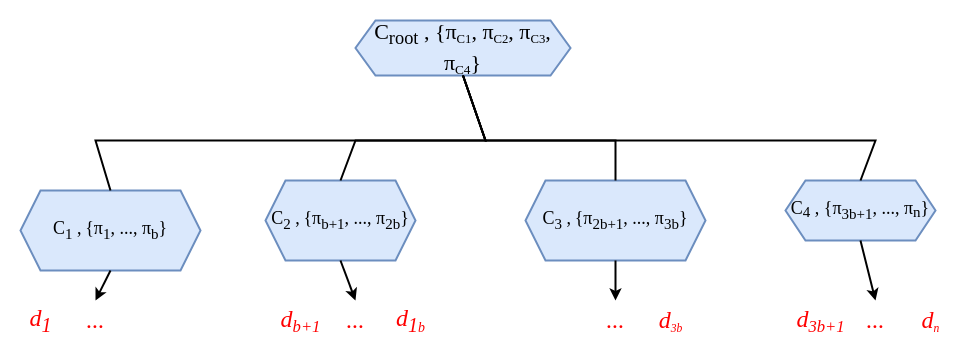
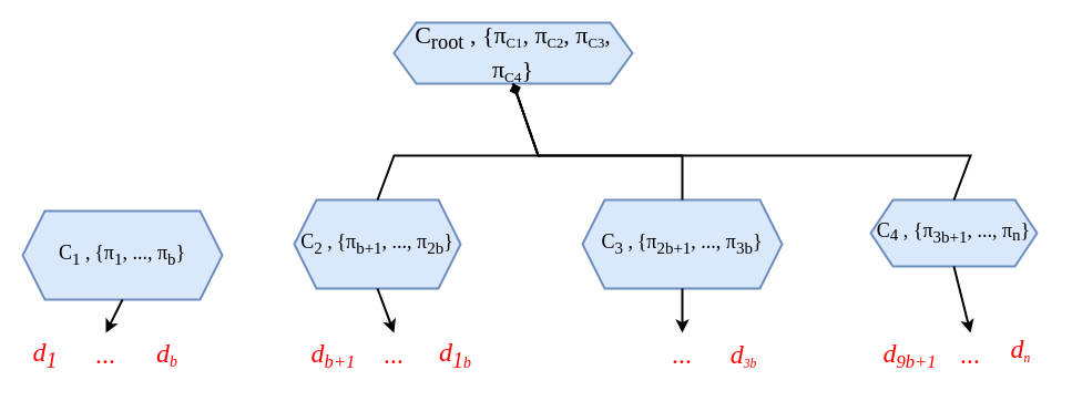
  <mxCell id="0" />
  <mxCell id="1" parent="0" />
  <mxCell id="2" value="&lt;font style=&quot;&quot;&gt;&lt;span style=&quot;font-size: 22px; font-family: &amp;quot;Comic Sans MS&amp;quot;;&quot;&gt;C&lt;/span&gt;&lt;span style=&quot;font-size: 22px; font-family: &amp;quot;Comic Sans MS&amp;quot;;&quot;&gt;&lt;sub&gt;root&lt;/sub&gt;&lt;/span&gt;&lt;span style=&quot;font-size: 22px; font-family: &amp;quot;Comic Sans MS&amp;quot;;&quot;&gt;&amp;nbsp;,&lt;/span&gt;&lt;sub style=&quot;font-size: 22px; font-family: &amp;quot;Comic Sans MS&amp;quot;;&quot;&gt;&amp;nbsp;&lt;/sub&gt;&lt;span style=&quot;font-family: &amp;quot;Comic Sans MS&amp;quot;;&quot;&gt;&lt;span style=&quot;font-size: 22px;&quot;&gt;{&lt;/span&gt;&lt;/span&gt;&lt;span style=&quot;font-family: &amp;quot;Comic Sans MS&amp;quot;; font-size: 22px;&quot;&gt;π&lt;/span&gt;&lt;span style=&quot;font-family: &amp;quot;Comic Sans MS&amp;quot;; font-size: 15.278px;&quot;&gt;&lt;sub&gt;C1&lt;/sub&gt;&lt;/span&gt;&lt;span style=&quot;font-size: 22px; font-family: &amp;quot;Comic Sans MS&amp;quot;;&quot;&gt;,&amp;nbsp;&lt;/span&gt;&lt;span style=&quot;font-family: &amp;quot;Comic Sans MS&amp;quot;; font-size: 22px;&quot;&gt;π&lt;/span&gt;&lt;span style=&quot;font-family: &amp;quot;Comic Sans MS&amp;quot;; font-size: 15.278px;&quot;&gt;&lt;sub&gt;C2&lt;/sub&gt;&lt;/span&gt;&lt;span style=&quot;font-size: 22px; font-family: &amp;quot;Comic Sans MS&amp;quot;;&quot;&gt;,&amp;nbsp;&lt;/span&gt;&lt;span style=&quot;font-family: &amp;quot;Comic Sans MS&amp;quot;; font-size: 22px;&quot;&gt;π&lt;/span&gt;&lt;span style=&quot;font-family: &amp;quot;Comic Sans MS&amp;quot;; font-size: 15.278px;&quot;&gt;&lt;sub&gt;C3&lt;/sub&gt;&lt;/span&gt;&lt;span style=&quot;font-size: 22px; font-family: &amp;quot;Comic Sans MS&amp;quot;;&quot;&gt;, π&lt;/span&gt;&lt;span style=&quot;font-family: &amp;quot;Comic Sans MS&amp;quot;;&quot;&gt;&lt;font style=&quot;font-size: 16px;&quot;&gt;&lt;sub&gt;C4&lt;/sub&gt;&lt;/font&gt;&lt;/span&gt;&lt;span style=&quot;font-size: 22px; font-family: &amp;quot;Comic Sans MS&amp;quot;;&quot;&gt;}&lt;/span&gt;&lt;/font&gt;" style="shape=hexagon;perimeter=hexagonPerimeter2;whiteSpace=wrap;html=1;fixedSize=1;strokeWidth=2;fillColor=#dae8fc;strokeColor=#6c8ebf;" vertex="1" parent="1"><mxGeometry x="355" y="20" width="215" height="55" as="geometry" /></mxCell>
  <mxCell id="3" value="&lt;font face=&quot;Comic Sans MS&quot; style=&quot;font-size: 18px;&quot;&gt;C&lt;sub style=&quot;&quot;&gt;&lt;font style=&quot;&quot;&gt;1&lt;/font&gt;&lt;/sub&gt;&amp;nbsp;,&lt;sub style=&quot;&quot;&gt;&amp;nbsp;&lt;/sub&gt;{π&lt;sub style=&quot;&quot;&gt;&lt;font style=&quot;&quot;&gt;1&lt;/font&gt;&lt;/sub&gt;, ..., π&lt;sub style=&quot;&quot;&gt;&lt;font style=&quot;&quot;&gt;b&lt;/font&gt;&lt;/sub&gt;}&lt;/font&gt;" style="shape=hexagon;perimeter=hexagonPerimeter2;whiteSpace=wrap;html=1;fixedSize=1;strokeWidth=2;fillColor=#dae8fc;strokeColor=#6c8ebf;" vertex="1" parent="1"><mxGeometry x="20" y="190" width="180" height="80" as="geometry" /></mxCell>
  <mxCell id="4" value="&lt;font style=&quot;font-size: 18px;&quot;&gt;&lt;span style=&quot;font-family: &amp;quot;Comic Sans MS&amp;quot;;&quot;&gt;C&lt;/span&gt;&lt;sub style=&quot;font-family: &amp;quot;Comic Sans MS&amp;quot;;&quot;&gt;&lt;font style=&quot;&quot;&gt;2&lt;/font&gt;&lt;/sub&gt;&lt;span style=&quot;font-family: &amp;quot;Comic Sans MS&amp;quot;;&quot;&gt;&amp;nbsp;,&lt;/span&gt;&lt;sub style=&quot;font-family: &amp;quot;Comic Sans MS&amp;quot;;&quot;&gt;&amp;nbsp;&lt;/sub&gt;&lt;span style=&quot;font-family: &amp;quot;Comic Sans MS&amp;quot;;&quot;&gt;{π&lt;/span&gt;&lt;sub style=&quot;font-family: &amp;quot;Comic Sans MS&amp;quot;;&quot;&gt;&lt;font style=&quot;&quot;&gt;b+1&lt;/font&gt;&lt;/sub&gt;&lt;span style=&quot;font-family: &amp;quot;Comic Sans MS&amp;quot;;&quot;&gt;, ..., π&lt;/span&gt;&lt;sub style=&quot;font-family: &amp;quot;Comic Sans MS&amp;quot;;&quot;&gt;&lt;font style=&quot;&quot;&gt;2b&lt;/font&gt;&lt;/sub&gt;&lt;span style=&quot;font-family: &amp;quot;Comic Sans MS&amp;quot;;&quot;&gt;}&lt;/span&gt;&lt;/font&gt;" style="shape=hexagon;perimeter=hexagonPerimeter2;whiteSpace=wrap;html=1;fixedSize=1;strokeWidth=2;fillColor=#dae8fc;strokeColor=#6c8ebf;" vertex="1" parent="1"><mxGeometry x="265" y="180" width="150" height="80" as="geometry" /></mxCell>
  <mxCell id="5" value="&lt;font style=&quot;font-size: 18px;&quot;&gt;&lt;span style=&quot;font-family: &amp;quot;Comic Sans MS&amp;quot;;&quot;&gt;C&lt;/span&gt;&lt;sub style=&quot;font-family: &amp;quot;Comic Sans MS&amp;quot;;&quot;&gt;3&lt;/sub&gt;&lt;span style=&quot;font-family: &amp;quot;Comic Sans MS&amp;quot;;&quot;&gt;&amp;nbsp;,&lt;/span&gt;&lt;sub style=&quot;font-family: &amp;quot;Comic Sans MS&amp;quot;;&quot;&gt;&amp;nbsp;&lt;/sub&gt;&lt;span style=&quot;font-family: &amp;quot;Comic Sans MS&amp;quot;;&quot;&gt;{π&lt;/span&gt;&lt;sub style=&quot;font-family: &amp;quot;Comic Sans MS&amp;quot;;&quot;&gt;2b+1&lt;/sub&gt;&lt;span style=&quot;font-family: &amp;quot;Comic Sans MS&amp;quot;;&quot;&gt;, ..., π&lt;/span&gt;&lt;sub style=&quot;font-family: &amp;quot;Comic Sans MS&amp;quot;;&quot;&gt;3b&lt;/sub&gt;&lt;span style=&quot;font-family: &amp;quot;Comic Sans MS&amp;quot;;&quot;&gt;}&lt;/span&gt;&lt;/font&gt;" style="shape=hexagon;perimeter=hexagonPerimeter2;whiteSpace=wrap;html=1;fixedSize=1;strokeWidth=2;fillColor=#dae8fc;strokeColor=#6c8ebf;" vertex="1" parent="1"><mxGeometry x="525" y="180" width="180" height="80" as="geometry" /></mxCell>
  <mxCell id="6" value="&lt;font style=&quot;&quot;&gt;&lt;span style=&quot;font-size: 18px; font-family: &amp;quot;Comic Sans MS&amp;quot;;&quot;&gt;C&lt;/span&gt;&lt;sub style=&quot;font-family: &amp;quot;Comic Sans MS&amp;quot;;&quot;&gt;&lt;font style=&quot;font-size: 15px;&quot;&gt;4&lt;/font&gt;&lt;/sub&gt;&lt;span style=&quot;font-size: 18px; font-family: &amp;quot;Comic Sans MS&amp;quot;;&quot;&gt;&amp;nbsp;,&lt;/span&gt;&lt;sub style=&quot;font-size: 18px; font-family: &amp;quot;Comic Sans MS&amp;quot;;&quot;&gt;&amp;nbsp;&lt;/sub&gt;&lt;span style=&quot;font-size: 18px; font-family: &amp;quot;Comic Sans MS&amp;quot;;&quot;&gt;{π&lt;/span&gt;&lt;span style=&quot;font-size: 18px; font-family: &amp;quot;Comic Sans MS&amp;quot;;&quot;&gt;&lt;sub&gt;3b+1&lt;/sub&gt;&lt;/span&gt;&lt;span style=&quot;font-family: &amp;quot;Comic Sans MS&amp;quot;;&quot;&gt;&lt;span style=&quot;font-size: 18px;&quot;&gt;, ..., π&lt;/span&gt;&lt;sub style=&quot;&quot;&gt;&lt;font style=&quot;font-size: 15px;&quot;&gt;n&lt;/font&gt;&lt;/sub&gt;&lt;/span&gt;&lt;span style=&quot;font-size: 18px; font-family: &amp;quot;Comic Sans MS&amp;quot;;&quot;&gt;}&lt;/span&gt;&lt;/font&gt;" style="shape=hexagon;perimeter=hexagonPerimeter2;whiteSpace=wrap;html=1;fixedSize=1;strokeWidth=2;fillColor=#dae8fc;strokeColor=#6c8ebf;" vertex="1" parent="1"><mxGeometry x="785" y="180" width="150" height="60" as="geometry" /></mxCell>
  <mxCell id="7" value="&lt;font style=&quot;color: rgb(255, 0, 0);&quot;&gt;d&lt;sub&gt;1&lt;/sub&gt;&lt;/font&gt;" style="text;strokeColor=none;fillColor=none;html=1;fontSize=24;fontStyle=2;verticalAlign=middle;align=center;fontFamily=Comic Sans MS;" vertex="1" parent="1"><mxGeometry x="25" y="300" width="30" height="40" as="geometry" /></mxCell>
  <mxCell id="8" value="&lt;font color=&quot;#ff0000&quot;&gt;...&lt;/font&gt;" style="text;strokeColor=none;fillColor=none;html=1;fontSize=24;fontStyle=2;verticalAlign=middle;align=center;fontFamily=Comic Sans MS;" vertex="1" parent="1"><mxGeometry x="80" y="300" width="30" height="40" as="geometry" /></mxCell>
+ <mxCell id="9" value="&lt;font style=&quot;color: rgb(255, 0, 0);&quot;&gt;d&lt;span style=&quot;font-size: 16.667px;&quot;&gt;&lt;sub&gt;b&lt;/sub&gt;&lt;/span&gt;&lt;/font&gt;" style="text;strokeColor=none;fillColor=none;html=1;fontSize=24;fontStyle=2;verticalAlign=middle;align=center;fontFamily=Comic Sans MS;" vertex="1" parent="1"><mxGeometry x="135" y="300" width="30" height="40" as="geometry" /></mxCell>
  <mxCell id="10" value="&lt;font style=&quot;color: rgb(255, 0, 0);&quot;&gt;d&lt;span style=&quot;font-size: 20px;&quot;&gt;&lt;sub&gt;b+1&lt;/sub&gt;&lt;/span&gt;&lt;/font&gt;" style="text;strokeColor=none;fillColor=none;html=1;fontSize=24;fontStyle=2;verticalAlign=middle;align=center;fontFamily=Comic Sans MS;" vertex="1" parent="1"><mxGeometry x="285" y="300" width="30" height="40" as="geometry" /></mxCell>
  <mxCell id="11" value="&lt;font color=&quot;#ff0000&quot;&gt;...&lt;/font&gt;" style="text;strokeColor=none;fillColor=none;html=1;fontSize=24;fontStyle=2;verticalAlign=middle;align=center;fontFamily=Comic Sans MS;" vertex="1" parent="1"><mxGeometry x="340" y="300" width="30" height="40" as="geometry" /></mxCell>
  <mxCell id="12" value="&lt;font style=&quot;color: rgb(255, 0, 0);&quot;&gt;d&lt;sub&gt;1&lt;span style=&quot;font-size: 13.889px;&quot;&gt;b&lt;/span&gt;&lt;/sub&gt;&lt;/font&gt;" style="text;strokeColor=none;fillColor=none;html=1;fontSize=24;fontStyle=2;verticalAlign=middle;align=center;fontFamily=Comic Sans MS;" vertex="1" parent="1"><mxGeometry x="395" y="300" width="30" height="40" as="geometry" /></mxCell>
  <mxCell id="13" value="&lt;font color=&quot;#ff0000&quot;&gt;...&lt;/font&gt;" style="text;strokeColor=none;fillColor=none;html=1;fontSize=24;fontStyle=2;verticalAlign=middle;align=center;fontFamily=Comic Sans MS;" vertex="1" parent="1"><mxGeometry x="600" y="300" width="30" height="40" as="geometry" /></mxCell>
  <mxCell id="14" value="&lt;font style=&quot;color: rgb(255, 0, 0);&quot;&gt;d&lt;span style=&quot;font-size: 13.889px;&quot;&gt;&lt;sub&gt;3b&lt;/sub&gt;&lt;/span&gt;&lt;/font&gt;" style="text;strokeColor=none;fillColor=none;html=1;fontSize=24;fontStyle=2;verticalAlign=middle;align=center;fontFamily=Comic Sans MS;" vertex="1" parent="1"><mxGeometry x="655" y="300" width="30" height="40" as="geometry" /></mxCell>
- <mxCell id="15" value="&lt;font style=&quot;color: rgb(255, 0, 0);&quot;&gt;d&lt;span style=&quot;font-size: 20px;&quot;&gt;&lt;sub&gt;3b+1&lt;/sub&gt;&lt;/span&gt;&lt;/font&gt;" style="text;strokeColor=none;fillColor=none;html=1;fontSize=24;fontStyle=2;verticalAlign=middle;align=center;fontFamily=Comic Sans MS;" vertex="1" parent="1"><mxGeometry x="805" y="300" width="30" height="40" as="geometry" /></mxCell>
+ <mxCell id="15" value="&lt;font style=&quot;color: rgb(255, 0, 0);&quot;&gt;d&lt;span style=&quot;font-size: 20px;&quot;&gt;&lt;sub&gt;9b+1&lt;/sub&gt;&lt;/span&gt;&lt;/font&gt;" style="text;strokeColor=none;fillColor=none;html=1;fontSize=24;fontStyle=2;verticalAlign=middle;align=center;fontFamily=Comic Sans MS;" vertex="1" parent="1"><mxGeometry x="805" y="300" width="30" height="40" as="geometry" /></mxCell>
  <mxCell id="16" value="&lt;font color=&quot;#ff0000&quot;&gt;...&lt;/font&gt;" style="text;strokeColor=none;fillColor=none;html=1;fontSize=24;fontStyle=2;verticalAlign=middle;align=center;fontFamily=Comic Sans MS;" vertex="1" parent="1"><mxGeometry x="860" y="300" width="30" height="40" as="geometry" /></mxCell>
- <mxCell id="17" value="&lt;font style=&quot;color: rgb(255, 0, 0);&quot;&gt;d&lt;span style=&quot;font-size: 13.889px;&quot;&gt;&lt;sub&gt;n&lt;/sub&gt;&lt;/span&gt;&lt;/font&gt;" style="text;strokeColor=none;fillColor=none;html=1;fontSize=24;fontStyle=2;verticalAlign=middle;align=center;fontFamily=Comic Sans MS;" vertex="1" parent="1"><mxGeometry x="915" y="300" width="30" height="40" as="geometry" /></mxCell>
+ <mxCell id="17" value="&lt;font style=&quot;color: rgb(255, 0, 0);&quot;&gt;d&lt;span style=&quot;font-size: 13.889px;&quot;&gt;&lt;sub&gt;n&lt;/sub&gt;&lt;/span&gt;&lt;/font&gt;" style="text;strokeColor=none;fillColor=none;html=1;fontSize=24;fontStyle=2;verticalAlign=middle;align=center;fontFamily=Comic Sans MS;" vertex="1" parent="1"><mxGeometry x="905" y="295" width="30" height="40" as="geometry" /></mxCell>
  <mxCell id="18" value="" style="endArrow=classic;html=1;rounded=0;exitX=0.5;exitY=1;exitDx=0;exitDy=0;entryX=0.5;entryY=0;entryDx=0;entryDy=0;strokeWidth=2;" edge="1" parent="1" source="3" target="8"><mxGeometry width="50" height="50" relative="1" as="geometry"><mxPoint x="505" y="270" as="sourcePoint" /><mxPoint x="555" y="220" as="targetPoint" /></mxGeometry></mxCell>
  <mxCell id="19" value="" style="endArrow=classic;html=1;rounded=0;exitX=0.5;exitY=1;exitDx=0;exitDy=0;entryX=0.5;entryY=0;entryDx=0;entryDy=0;strokeWidth=2;" edge="1" parent="1" source="4" target="11"><mxGeometry width="50" height="50" relative="1" as="geometry"><mxPoint x="105" y="270" as="sourcePoint" /><mxPoint x="105" y="310" as="targetPoint" /></mxGeometry></mxCell>
  <mxCell id="20" value="" style="endArrow=classic;html=1;rounded=0;exitX=0.5;exitY=1;exitDx=0;exitDy=0;entryX=0.5;entryY=0;entryDx=0;entryDy=0;strokeWidth=2;" edge="1" parent="1" source="5" target="13"><mxGeometry width="50" height="50" relative="1" as="geometry"><mxPoint x="115" y="280" as="sourcePoint" /><mxPoint x="115" y="320" as="targetPoint" /></mxGeometry></mxCell>
  <mxCell id="21" value="" style="endArrow=classic;html=1;rounded=0;exitX=0.5;exitY=1;exitDx=0;exitDy=0;entryX=0.5;entryY=0;entryDx=0;entryDy=0;strokeWidth=2;" edge="1" parent="1" source="6" target="16"><mxGeometry width="50" height="50" relative="1" as="geometry"><mxPoint x="125" y="290" as="sourcePoint" /><mxPoint x="125" y="330" as="targetPoint" /></mxGeometry></mxCell>
- <mxCell id="22" value="" style="endArrow=none;html=1;rounded=0;exitX=0.5;exitY=0;exitDx=0;exitDy=0;entryX=0.5;entryY=1;entryDx=0;entryDy=0;strokeWidth=2;" edge="1" parent="1" source="3" target="2"><mxGeometry width="50" height="50" relative="1" as="geometry"><mxPoint x="405" y="170" as="sourcePoint" /><mxPoint x="455" y="120" as="targetPoint" /><Array as="points"><mxPoint x="95" y="140" /><mxPoint x="485" y="140" /></Array></mxGeometry></mxCell>
- <mxCell id="23" value="" style="endArrow=none;html=1;rounded=0;exitX=0.5;exitY=0;exitDx=0;exitDy=0;entryX=0.5;entryY=1;entryDx=0;entryDy=0;strokeWidth=2;" edge="1" parent="1" source="4" target="2"><mxGeometry width="50" height="50" relative="1" as="geometry"><mxPoint x="405" y="170" as="sourcePoint" /><mxPoint x="455" y="120" as="targetPoint" /><Array as="points"><mxPoint x="355" y="140" /><mxPoint x="485" y="140" /></Array></mxGeometry></mxCell>
+ <mxCell id="23" value="" style="endArrow=diamond;html=1;rounded=0;exitX=0.5;exitY=0;exitDx=0;exitDy=0;entryX=0.5;entryY=1;entryDx=0;entryDy=0;strokeWidth=2;" edge="1" parent="1" source="4" target="2"><mxGeometry width="50" height="50" relative="1" as="geometry"><mxPoint x="405" y="170" as="sourcePoint" /><mxPoint x="455" y="120" as="targetPoint" /><Array as="points"><mxPoint x="355" y="140" /><mxPoint x="485" y="140" /></Array></mxGeometry></mxCell>
  <mxCell id="24" value="" style="endArrow=none;html=1;rounded=0;entryX=0.5;entryY=1;entryDx=0;entryDy=0;exitX=0.5;exitY=0;exitDx=0;exitDy=0;strokeWidth=2;" edge="1" parent="1" source="5" target="2"><mxGeometry width="50" height="50" relative="1" as="geometry"><mxPoint x="405" y="170" as="sourcePoint" /><mxPoint x="455" y="120" as="targetPoint" /><Array as="points"><mxPoint x="615" y="140" /><mxPoint x="485" y="140" /></Array></mxGeometry></mxCell>
  <mxCell id="25" value="" style="endArrow=none;html=1;rounded=0;entryX=0.5;entryY=1;entryDx=0;entryDy=0;exitX=0.5;exitY=0;exitDx=0;exitDy=0;strokeWidth=2;" edge="1" parent="1" source="6" target="2"><mxGeometry width="50" height="50" relative="1" as="geometry"><mxPoint x="405" y="170" as="sourcePoint" /><mxPoint x="455" y="120" as="targetPoint" /><Array as="points"><mxPoint x="875" y="140" /><mxPoint x="485" y="140" /></Array></mxGeometry></mxCell>
